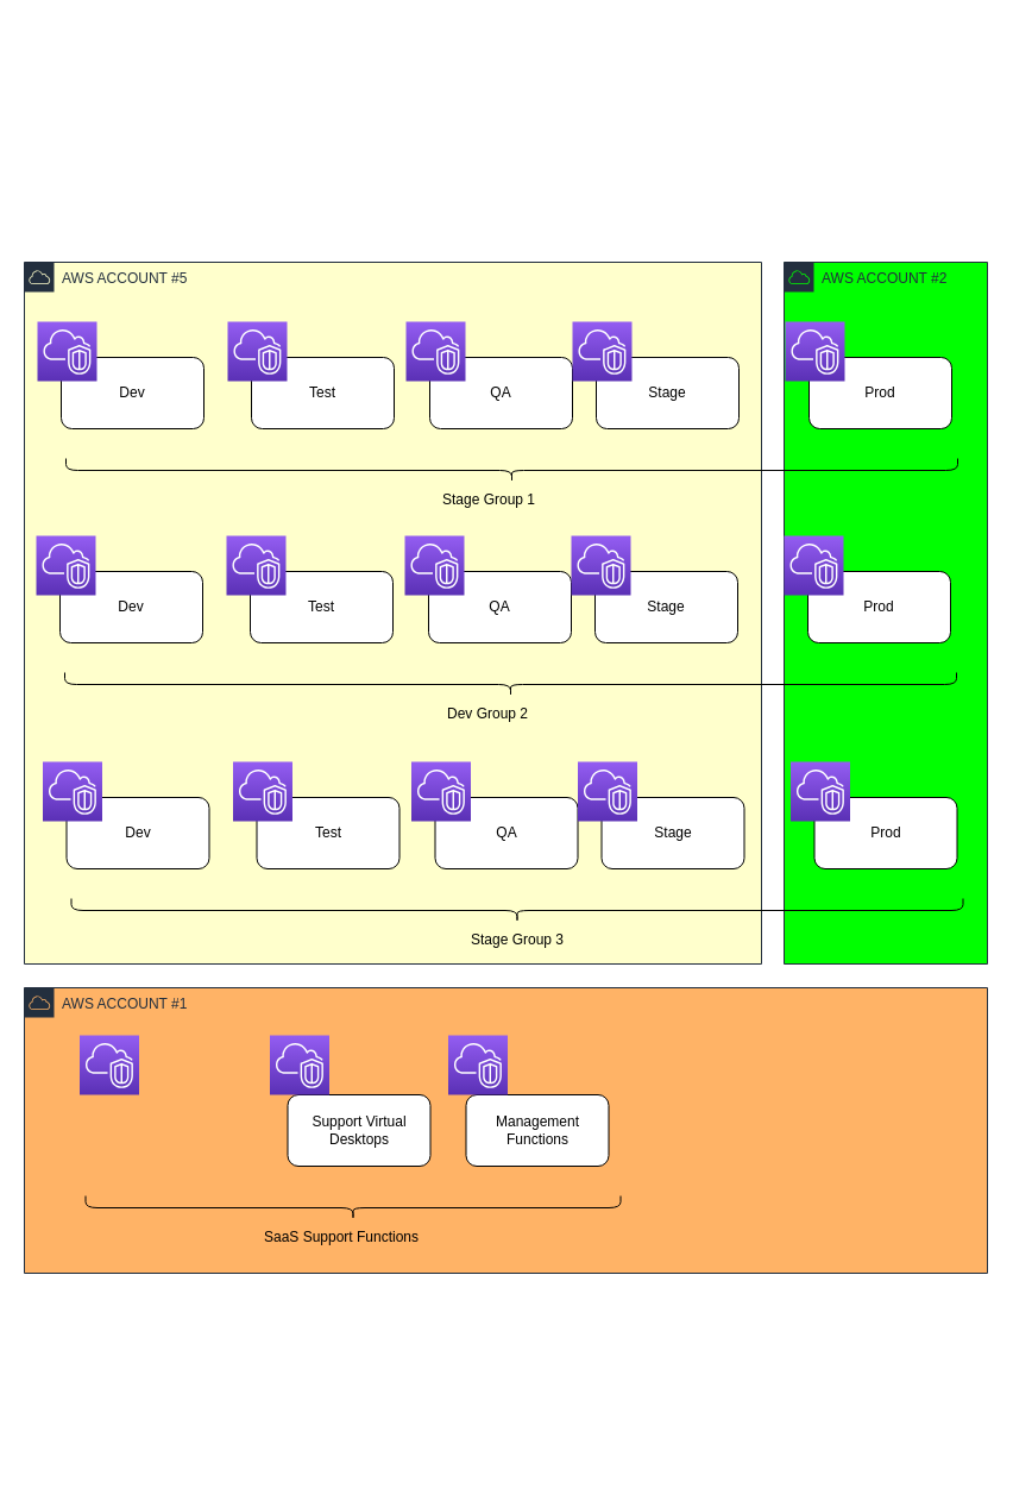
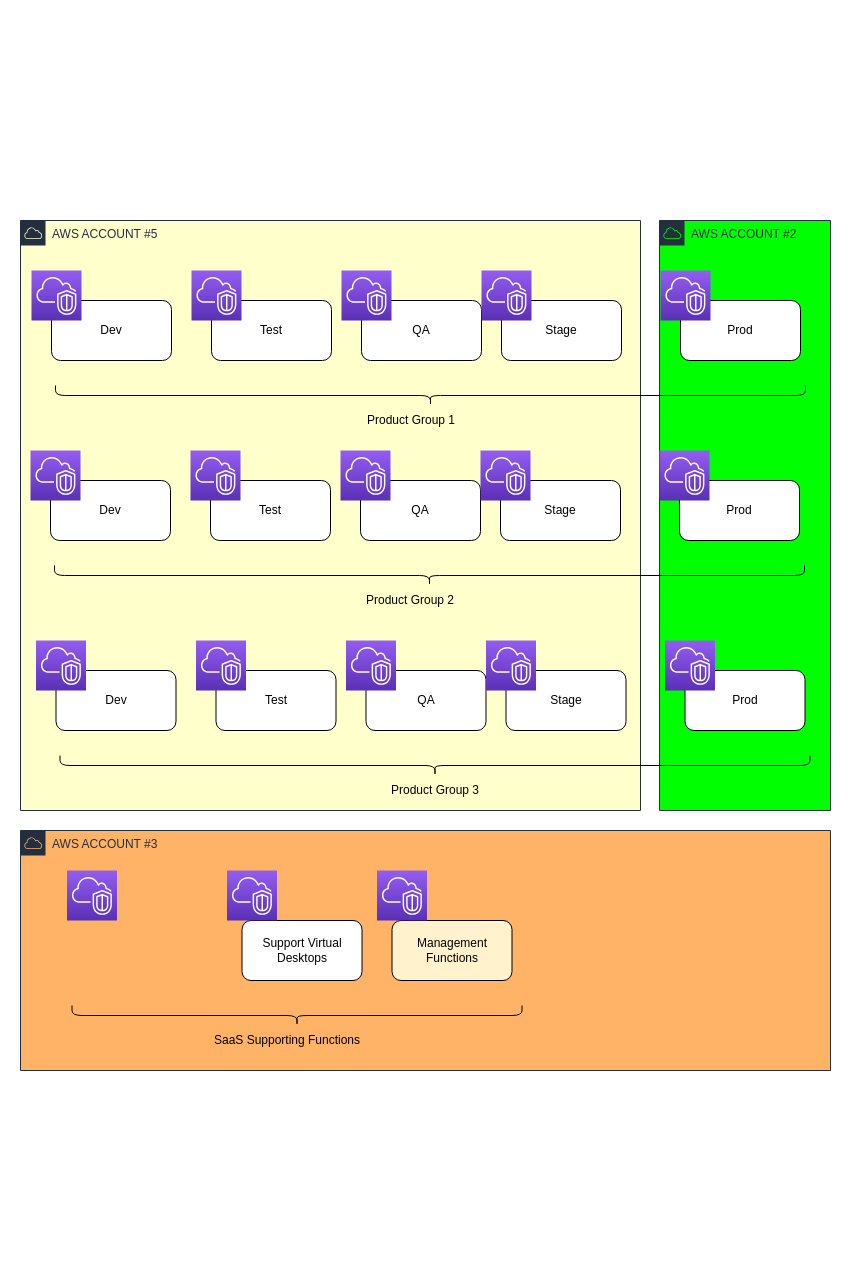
  <mxCell id="0" />
  <mxCell id="1" parent="0" />
- <mxCell id="2" value="AWS ACCOUNT #1" style="points=[[0,0],[0.25,0],[0.5,0],[0.75,0],[1,0],[1,0.25],[1,0.5],[1,0.75],[1,1],[0.75,1],[0.5,1],[0.25,1],[0,1],[0,0.75],[0,0.5],[0,0.25]];outlineConnect=0;gradientColor=none;html=1;whiteSpace=wrap;fontSize=12;fontStyle=0;shape=mxgraph.aws4.group;grIcon=mxgraph.aws4.group_aws_cloud;strokeColor=#232F3E;fillColor=#FFB366;verticalAlign=top;align=left;spacingLeft=30;fontColor=#232F3E;dashed=0;" vertex="1" parent="1"><mxGeometry x="20" y="830" width="810" height="240" as="geometry" /></mxCell>
+ <mxCell id="2" value="AWS ACCOUNT #3" style="points=[[0,0],[0.25,0],[0.5,0],[0.75,0],[1,0],[1,0.25],[1,0.5],[1,0.75],[1,1],[0.75,1],[0.5,1],[0.25,1],[0,1],[0,0.75],[0,0.5],[0,0.25]];outlineConnect=0;gradientColor=none;html=1;whiteSpace=wrap;fontSize=12;fontStyle=0;shape=mxgraph.aws4.group;grIcon=mxgraph.aws4.group_aws_cloud;strokeColor=#232F3E;fillColor=#FFB366;verticalAlign=top;align=left;spacingLeft=30;fontColor=#232F3E;dashed=0;" vertex="1" parent="1"><mxGeometry x="20" y="830" width="810" height="240" as="geometry" /></mxCell>
  <mxCell id="3" value="AWS ACCOUNT #2" style="points=[[0,0],[0.25,0],[0.5,0],[0.75,0],[1,0],[1,0.25],[1,0.5],[1,0.75],[1,1],[0.75,1],[0.5,1],[0.25,1],[0,1],[0,0.75],[0,0.5],[0,0.25]];outlineConnect=0;gradientColor=none;html=1;whiteSpace=wrap;fontSize=12;fontStyle=0;shape=mxgraph.aws4.group;grIcon=mxgraph.aws4.group_aws_cloud;strokeColor=#232F3E;fillColor=#00FF00;verticalAlign=top;align=left;spacingLeft=30;fontColor=#232F3E;dashed=0;" vertex="1" parent="1"><mxGeometry x="659" y="220" width="171" height="590" as="geometry" /></mxCell>
  <mxCell id="4" value="AWS ACCOUNT #5" style="points=[[0,0],[0.25,0],[0.5,0],[0.75,0],[1,0],[1,0.25],[1,0.5],[1,0.75],[1,1],[0.75,1],[0.5,1],[0.25,1],[0,1],[0,0.75],[0,0.5],[0,0.25]];outlineConnect=0;gradientColor=none;html=1;whiteSpace=wrap;fontSize=12;fontStyle=0;shape=mxgraph.aws4.group;grIcon=mxgraph.aws4.group_aws_cloud;strokeColor=#232F3E;fillColor=#FFFFCC;verticalAlign=top;align=left;spacingLeft=30;fontColor=#232F3E;dashed=0;" vertex="1" parent="1"><mxGeometry x="20" y="220" width="620" height="590" as="geometry" /></mxCell>
  <mxCell id="5" value="Dev" style="rounded=1;whiteSpace=wrap;html=1;" vertex="1" parent="1"><mxGeometry x="51" y="300" width="120" height="60" as="geometry" /></mxCell>
  <mxCell id="6" value="" style="outlineConnect=0;fontColor=#232F3E;gradientColor=#945DF2;gradientDirection=north;fillColor=#5A30B5;strokeColor=#ffffff;dashed=0;verticalLabelPosition=bottom;verticalAlign=top;align=center;html=1;fontSize=12;fontStyle=0;aspect=fixed;shape=mxgraph.aws4.resourceIcon;resIcon=mxgraph.aws4.vpc;" vertex="1" parent="1"><mxGeometry x="31" y="270" width="50" height="50" as="geometry" /></mxCell>
  <mxCell id="7" value="Test" style="rounded=1;whiteSpace=wrap;html=1;" vertex="1" parent="1"><mxGeometry x="211" y="300" width="120" height="60" as="geometry" /></mxCell>
  <mxCell id="8" value="" style="outlineConnect=0;fontColor=#232F3E;gradientColor=#945DF2;gradientDirection=north;fillColor=#5A30B5;strokeColor=#ffffff;dashed=0;verticalLabelPosition=bottom;verticalAlign=top;align=center;html=1;fontSize=12;fontStyle=0;aspect=fixed;shape=mxgraph.aws4.resourceIcon;resIcon=mxgraph.aws4.vpc;" vertex="1" parent="1"><mxGeometry x="191" y="270" width="50" height="50" as="geometry" /></mxCell>
  <mxCell id="9" value="QA" style="rounded=1;whiteSpace=wrap;html=1;" vertex="1" parent="1"><mxGeometry x="361" y="300" width="120" height="60" as="geometry" /></mxCell>
  <mxCell id="10" value="" style="outlineConnect=0;fontColor=#232F3E;gradientColor=#945DF2;gradientDirection=north;fillColor=#5A30B5;strokeColor=#ffffff;dashed=0;verticalLabelPosition=bottom;verticalAlign=top;align=center;html=1;fontSize=12;fontStyle=0;aspect=fixed;shape=mxgraph.aws4.resourceIcon;resIcon=mxgraph.aws4.vpc;" vertex="1" parent="1"><mxGeometry x="341" y="270" width="50" height="50" as="geometry" /></mxCell>
  <mxCell id="11" value="Stage" style="rounded=1;whiteSpace=wrap;html=1;" vertex="1" parent="1"><mxGeometry x="501" y="300" width="120" height="60" as="geometry" /></mxCell>
  <mxCell id="12" value="" style="outlineConnect=0;fontColor=#232F3E;gradientColor=#945DF2;gradientDirection=north;fillColor=#5A30B5;strokeColor=#ffffff;dashed=0;verticalLabelPosition=bottom;verticalAlign=top;align=center;html=1;fontSize=12;fontStyle=0;aspect=fixed;shape=mxgraph.aws4.resourceIcon;resIcon=mxgraph.aws4.vpc;" vertex="1" parent="1"><mxGeometry x="481" y="270" width="50" height="50" as="geometry" /></mxCell>
  <mxCell id="13" value="Prod" style="rounded=1;whiteSpace=wrap;html=1;" vertex="1" parent="1"><mxGeometry x="680" y="300" width="120" height="60" as="geometry" /></mxCell>
  <mxCell id="14" value="" style="outlineConnect=0;fontColor=#232F3E;gradientColor=#945DF2;gradientDirection=north;fillColor=#5A30B5;strokeColor=#ffffff;dashed=0;verticalLabelPosition=bottom;verticalAlign=top;align=center;html=1;fontSize=12;fontStyle=0;aspect=fixed;shape=mxgraph.aws4.resourceIcon;resIcon=mxgraph.aws4.vpc;" vertex="1" parent="1"><mxGeometry x="660" y="270" width="50" height="50" as="geometry" /></mxCell>
  <mxCell id="15" value="" style="shape=curlyBracket;whiteSpace=wrap;html=1;rounded=1;fontSize=14;rotation=-90;size=0.5;" vertex="1" parent="1"><mxGeometry x="420" y="20" width="20" height="750" as="geometry" /></mxCell>
- <mxCell id="16" value="Stage Group 1" style="text;html=1;strokeColor=none;fillColor=none;align=center;verticalAlign=middle;whiteSpace=wrap;rounded=0;" vertex="1" parent="1"><mxGeometry x="361" y="410" width="100" height="20" as="geometry" /></mxCell>
+ <mxCell id="16" value="Product Group 1" style="text;html=1;strokeColor=none;fillColor=none;align=center;verticalAlign=middle;whiteSpace=wrap;rounded=0;" vertex="1" parent="1"><mxGeometry x="361" y="410" width="100" height="20" as="geometry" /></mxCell>
  <mxCell id="17" value="Dev" style="rounded=1;whiteSpace=wrap;html=1;" vertex="1" parent="1"><mxGeometry x="50" y="480" width="120" height="60" as="geometry" /></mxCell>
  <mxCell id="18" value="" style="outlineConnect=0;fontColor=#232F3E;gradientColor=#945DF2;gradientDirection=north;fillColor=#5A30B5;strokeColor=#ffffff;dashed=0;verticalLabelPosition=bottom;verticalAlign=top;align=center;html=1;fontSize=12;fontStyle=0;aspect=fixed;shape=mxgraph.aws4.resourceIcon;resIcon=mxgraph.aws4.vpc;" vertex="1" parent="1"><mxGeometry x="30" y="450" width="50" height="50" as="geometry" /></mxCell>
  <mxCell id="19" value="Test" style="rounded=1;whiteSpace=wrap;html=1;" vertex="1" parent="1"><mxGeometry x="210" y="480" width="120" height="60" as="geometry" /></mxCell>
  <mxCell id="20" value="" style="outlineConnect=0;fontColor=#232F3E;gradientColor=#945DF2;gradientDirection=north;fillColor=#5A30B5;strokeColor=#ffffff;dashed=0;verticalLabelPosition=bottom;verticalAlign=top;align=center;html=1;fontSize=12;fontStyle=0;aspect=fixed;shape=mxgraph.aws4.resourceIcon;resIcon=mxgraph.aws4.vpc;" vertex="1" parent="1"><mxGeometry x="190" y="450" width="50" height="50" as="geometry" /></mxCell>
  <mxCell id="21" value="QA" style="rounded=1;whiteSpace=wrap;html=1;" vertex="1" parent="1"><mxGeometry x="360" y="480" width="120" height="60" as="geometry" /></mxCell>
  <mxCell id="22" value="" style="outlineConnect=0;fontColor=#232F3E;gradientColor=#945DF2;gradientDirection=north;fillColor=#5A30B5;strokeColor=#ffffff;dashed=0;verticalLabelPosition=bottom;verticalAlign=top;align=center;html=1;fontSize=12;fontStyle=0;aspect=fixed;shape=mxgraph.aws4.resourceIcon;resIcon=mxgraph.aws4.vpc;" vertex="1" parent="1"><mxGeometry x="340" y="450" width="50" height="50" as="geometry" /></mxCell>
  <mxCell id="23" value="Stage" style="rounded=1;whiteSpace=wrap;html=1;" vertex="1" parent="1"><mxGeometry x="500" y="480" width="120" height="60" as="geometry" /></mxCell>
  <mxCell id="24" value="" style="outlineConnect=0;fontColor=#232F3E;gradientColor=#945DF2;gradientDirection=north;fillColor=#5A30B5;strokeColor=#ffffff;dashed=0;verticalLabelPosition=bottom;verticalAlign=top;align=center;html=1;fontSize=12;fontStyle=0;aspect=fixed;shape=mxgraph.aws4.resourceIcon;resIcon=mxgraph.aws4.vpc;" vertex="1" parent="1"><mxGeometry x="480" y="450" width="50" height="50" as="geometry" /></mxCell>
  <mxCell id="25" value="Prod" style="rounded=1;whiteSpace=wrap;html=1;" vertex="1" parent="1"><mxGeometry x="679" y="480" width="120" height="60" as="geometry" /></mxCell>
  <mxCell id="26" value="" style="outlineConnect=0;fontColor=#232F3E;gradientColor=#945DF2;gradientDirection=north;fillColor=#5A30B5;strokeColor=#ffffff;dashed=0;verticalLabelPosition=bottom;verticalAlign=top;align=center;html=1;fontSize=12;fontStyle=0;aspect=fixed;shape=mxgraph.aws4.resourceIcon;resIcon=mxgraph.aws4.vpc;" vertex="1" parent="1"><mxGeometry x="659" y="450" width="50" height="50" as="geometry" /></mxCell>
  <mxCell id="27" value="" style="shape=curlyBracket;whiteSpace=wrap;html=1;rounded=1;fontSize=14;rotation=-90;size=0.5;" vertex="1" parent="1"><mxGeometry x="419" y="200" width="20" height="750" as="geometry" /></mxCell>
- <mxCell id="28" value="Dev Group 2" style="text;html=1;strokeColor=none;fillColor=none;align=center;verticalAlign=middle;whiteSpace=wrap;rounded=0;" vertex="1" parent="1"><mxGeometry x="360" y="590" width="100" height="20" as="geometry" /></mxCell>
+ <mxCell id="28" value="Product Group 2" style="text;html=1;strokeColor=none;fillColor=none;align=center;verticalAlign=middle;whiteSpace=wrap;rounded=0;" vertex="1" parent="1"><mxGeometry x="360" y="590" width="100" height="20" as="geometry" /></mxCell>
  <mxCell id="29" value="Dev" style="rounded=1;whiteSpace=wrap;html=1;" vertex="1" parent="1"><mxGeometry x="55.5" y="670" width="120" height="60" as="geometry" /></mxCell>
  <mxCell id="30" value="" style="outlineConnect=0;fontColor=#232F3E;gradientColor=#945DF2;gradientDirection=north;fillColor=#5A30B5;strokeColor=#ffffff;dashed=0;verticalLabelPosition=bottom;verticalAlign=top;align=center;html=1;fontSize=12;fontStyle=0;aspect=fixed;shape=mxgraph.aws4.resourceIcon;resIcon=mxgraph.aws4.vpc;" vertex="1" parent="1"><mxGeometry x="35.5" y="640" width="50" height="50" as="geometry" /></mxCell>
  <mxCell id="31" value="Test" style="rounded=1;whiteSpace=wrap;html=1;" vertex="1" parent="1"><mxGeometry x="215.5" y="670" width="120" height="60" as="geometry" /></mxCell>
  <mxCell id="32" value="" style="outlineConnect=0;fontColor=#232F3E;gradientColor=#945DF2;gradientDirection=north;fillColor=#5A30B5;strokeColor=#ffffff;dashed=0;verticalLabelPosition=bottom;verticalAlign=top;align=center;html=1;fontSize=12;fontStyle=0;aspect=fixed;shape=mxgraph.aws4.resourceIcon;resIcon=mxgraph.aws4.vpc;" vertex="1" parent="1"><mxGeometry x="195.5" y="640" width="50" height="50" as="geometry" /></mxCell>
  <mxCell id="33" value="QA" style="rounded=1;whiteSpace=wrap;html=1;" vertex="1" parent="1"><mxGeometry x="365.5" y="670" width="120" height="60" as="geometry" /></mxCell>
  <mxCell id="34" value="" style="outlineConnect=0;fontColor=#232F3E;gradientColor=#945DF2;gradientDirection=north;fillColor=#5A30B5;strokeColor=#ffffff;dashed=0;verticalLabelPosition=bottom;verticalAlign=top;align=center;html=1;fontSize=12;fontStyle=0;aspect=fixed;shape=mxgraph.aws4.resourceIcon;resIcon=mxgraph.aws4.vpc;" vertex="1" parent="1"><mxGeometry x="345.5" y="640" width="50" height="50" as="geometry" /></mxCell>
  <mxCell id="35" value="Stage" style="rounded=1;whiteSpace=wrap;html=1;" vertex="1" parent="1"><mxGeometry x="505.5" y="670" width="120" height="60" as="geometry" /></mxCell>
  <mxCell id="36" value="" style="outlineConnect=0;fontColor=#232F3E;gradientColor=#945DF2;gradientDirection=north;fillColor=#5A30B5;strokeColor=#ffffff;dashed=0;verticalLabelPosition=bottom;verticalAlign=top;align=center;html=1;fontSize=12;fontStyle=0;aspect=fixed;shape=mxgraph.aws4.resourceIcon;resIcon=mxgraph.aws4.vpc;" vertex="1" parent="1"><mxGeometry x="485.5" y="640" width="50" height="50" as="geometry" /></mxCell>
  <mxCell id="37" value="Prod" style="rounded=1;whiteSpace=wrap;html=1;" vertex="1" parent="1"><mxGeometry x="684.5" y="670" width="120" height="60" as="geometry" /></mxCell>
  <mxCell id="38" value="" style="outlineConnect=0;fontColor=#232F3E;gradientColor=#945DF2;gradientDirection=north;fillColor=#5A30B5;strokeColor=#ffffff;dashed=0;verticalLabelPosition=bottom;verticalAlign=top;align=center;html=1;fontSize=12;fontStyle=0;aspect=fixed;shape=mxgraph.aws4.resourceIcon;resIcon=mxgraph.aws4.vpc;" vertex="1" parent="1"><mxGeometry x="664.5" y="640" width="50" height="50" as="geometry" /></mxCell>
  <mxCell id="39" value="" style="shape=curlyBracket;whiteSpace=wrap;html=1;rounded=1;fontSize=14;rotation=-90;size=0.5;" vertex="1" parent="1"><mxGeometry x="424.5" y="390" width="20" height="750" as="geometry" /></mxCell>
- <mxCell id="40" value="Stage Group 3" style="text;html=1;strokeColor=none;fillColor=none;align=center;verticalAlign=middle;whiteSpace=wrap;rounded=0;" vertex="1" parent="1"><mxGeometry x="384.5" y="780" width="100" height="20" as="geometry" /></mxCell>
+ <mxCell id="40" value="Product Group 3" style="text;html=1;strokeColor=none;fillColor=none;align=center;verticalAlign=middle;whiteSpace=wrap;rounded=0;" vertex="1" parent="1"><mxGeometry x="384.5" y="780" width="100" height="20" as="geometry" /></mxCell>
  <mxCell id="41" value="" style="outlineConnect=0;fontColor=#232F3E;gradientColor=#945DF2;gradientDirection=north;fillColor=#5A30B5;strokeColor=#ffffff;dashed=0;verticalLabelPosition=bottom;verticalAlign=top;align=center;html=1;fontSize=12;fontStyle=0;aspect=fixed;shape=mxgraph.aws4.resourceIcon;resIcon=mxgraph.aws4.vpc;" vertex="1" parent="1"><mxGeometry x="66.5" y="870" width="50" height="50" as="geometry" /></mxCell>
  <mxCell id="42" value="Support Virtual Desktops" style="rounded=1;whiteSpace=wrap;html=1;" vertex="1" parent="1"><mxGeometry x="241.5" y="920" width="120" height="60" as="geometry" /></mxCell>
  <mxCell id="43" value="" style="outlineConnect=0;fontColor=#232F3E;gradientColor=#945DF2;gradientDirection=north;fillColor=#5A30B5;strokeColor=#ffffff;dashed=0;verticalLabelPosition=bottom;verticalAlign=top;align=center;html=1;fontSize=12;fontStyle=0;aspect=fixed;shape=mxgraph.aws4.resourceIcon;resIcon=mxgraph.aws4.vpc;" vertex="1" parent="1"><mxGeometry x="226.5" y="870" width="50" height="50" as="geometry" /></mxCell>
- <mxCell id="44" value="Management Functions" style="rounded=1;whiteSpace=wrap;html=1;" vertex="1" parent="1"><mxGeometry x="391.5" y="920" width="120" height="60" as="geometry" /></mxCell>
+ <mxCell id="44" value="Management Functions" style="rounded=1;whiteSpace=wrap;html=1;fillColor=#fff2cc;" vertex="1" parent="1"><mxGeometry x="391.5" y="920" width="120" height="60" as="geometry" /></mxCell>
  <mxCell id="45" value="" style="outlineConnect=0;fontColor=#232F3E;gradientColor=#945DF2;gradientDirection=north;fillColor=#5A30B5;strokeColor=#ffffff;dashed=0;verticalLabelPosition=bottom;verticalAlign=top;align=center;html=1;fontSize=12;fontStyle=0;aspect=fixed;shape=mxgraph.aws4.resourceIcon;resIcon=mxgraph.aws4.vpc;" vertex="1" parent="1"><mxGeometry x="376.5" y="870" width="50" height="50" as="geometry" /></mxCell>
  <mxCell id="46" value="" style="shape=curlyBracket;whiteSpace=wrap;html=1;rounded=1;fontSize=14;rotation=-90;size=0.5;" vertex="1" parent="1"><mxGeometry x="286.5" y="790" width="20" height="450" as="geometry" /></mxCell>
- <mxCell id="47" value="SaaS Support Functions" style="text;html=1;strokeColor=none;fillColor=none;align=center;verticalAlign=middle;whiteSpace=wrap;rounded=0;" vertex="1" parent="1"><mxGeometry x="201.5" y="1030" width="170" height="20" as="geometry" /></mxCell>
+ <mxCell id="47" value="SaaS Supporting Functions" style="text;html=1;strokeColor=none;fillColor=none;align=center;verticalAlign=middle;whiteSpace=wrap;rounded=0;" vertex="1" parent="1"><mxGeometry x="201.5" y="1030" width="170" height="20" as="geometry" /></mxCell>
